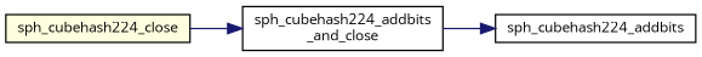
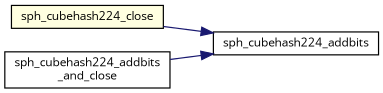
  digraph {
    fontname="Open Sans"
    rankdir=LR
    node [color=black fillcolor=white fontname="Open Sans" fontsize=10 shape=record style=filled]
    edge [color=midnightblue fontname="Open Sans" fontsize=10 labelfontname=Helvetica labelfontsize=10 style=solid]
    n1 [fillcolor=lightyellow fontcolor=black height=0.2 label=sph_cubehash224_close width=0.4]
    n2 [height=0.2 label="sph_cubehash224_addbits\l_and_close" width=0.4]
    n3 [height=0.2 label=sph_cubehash224_addbits width=0.4]
-   n1 -> n2
+   n1 -> n3
    n2 -> n3
  }
